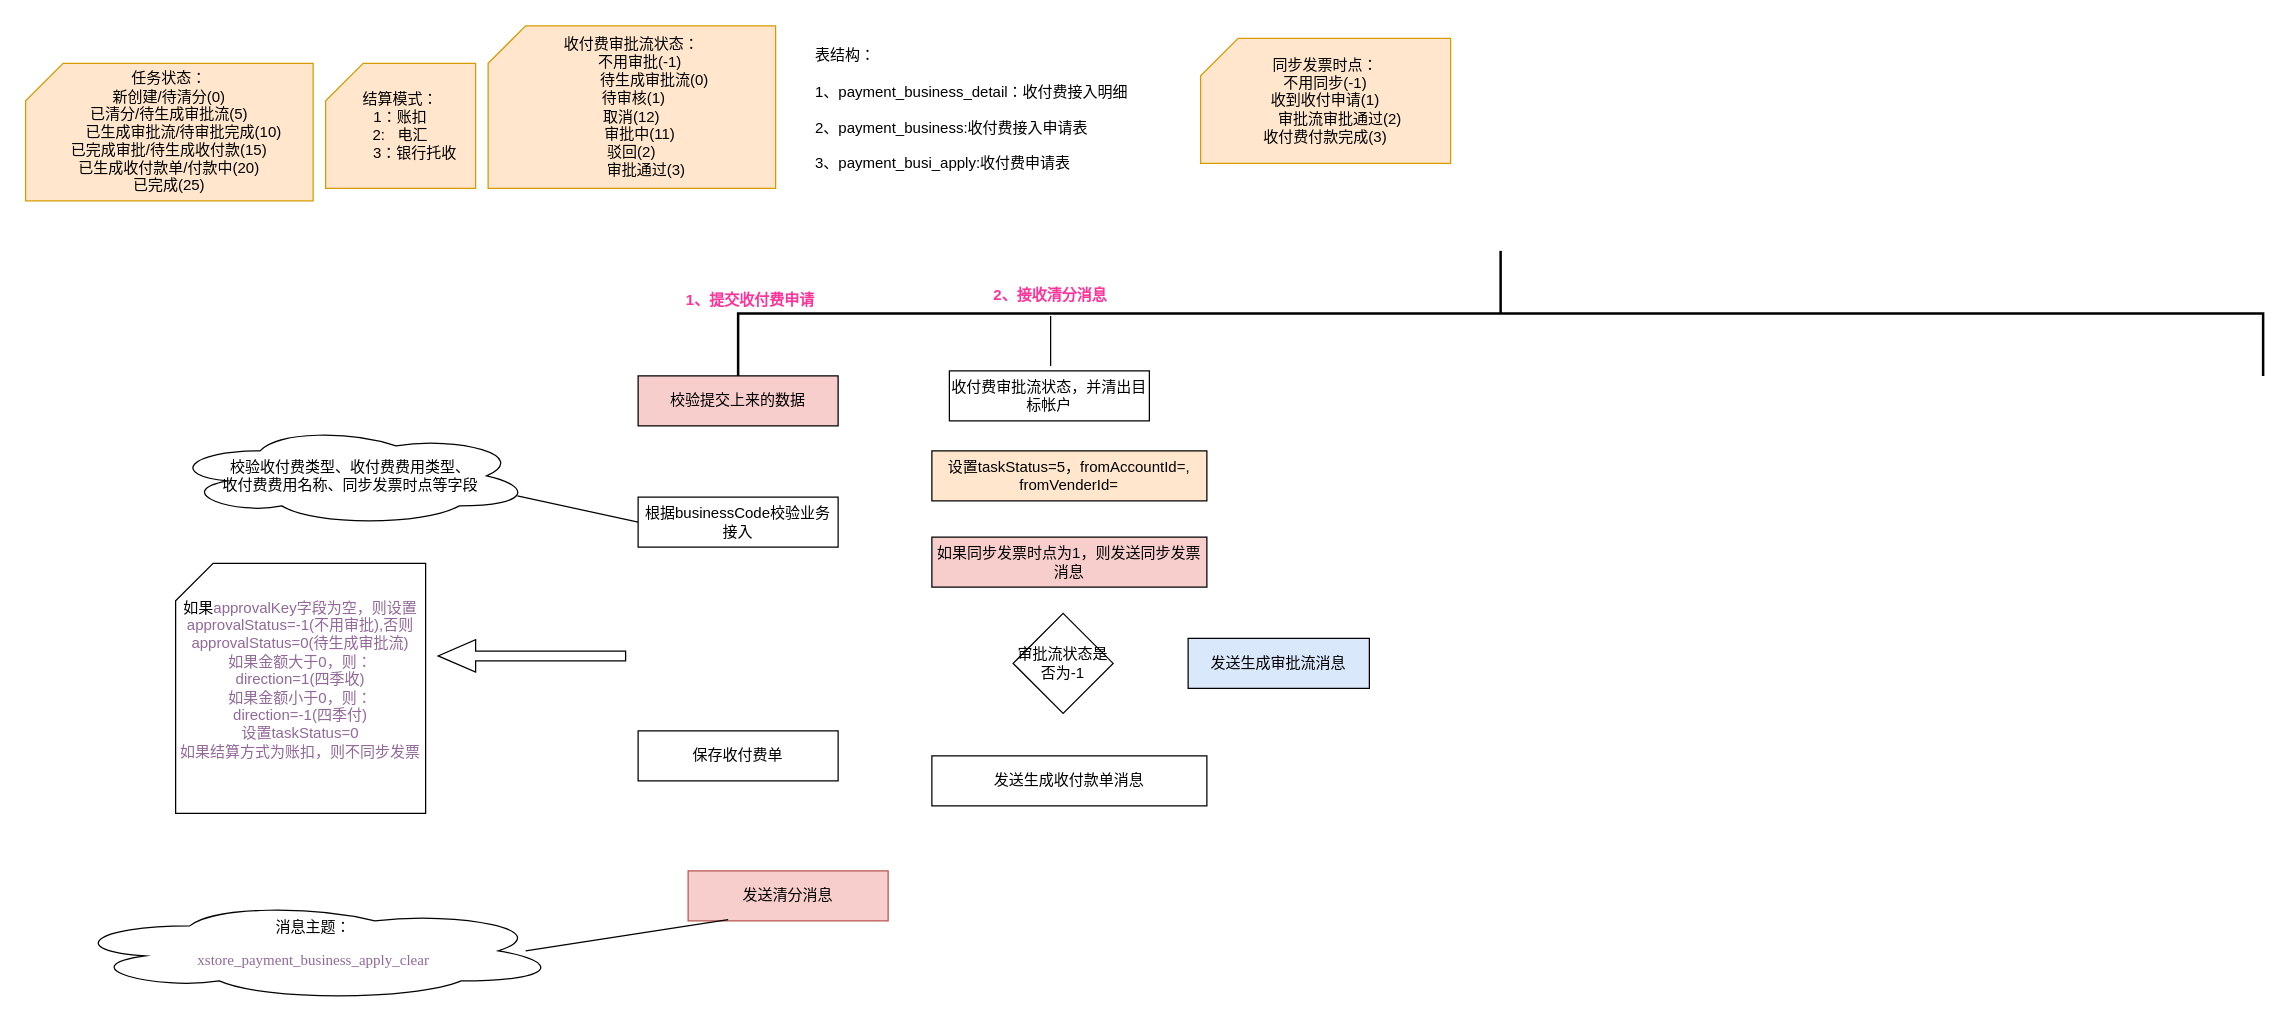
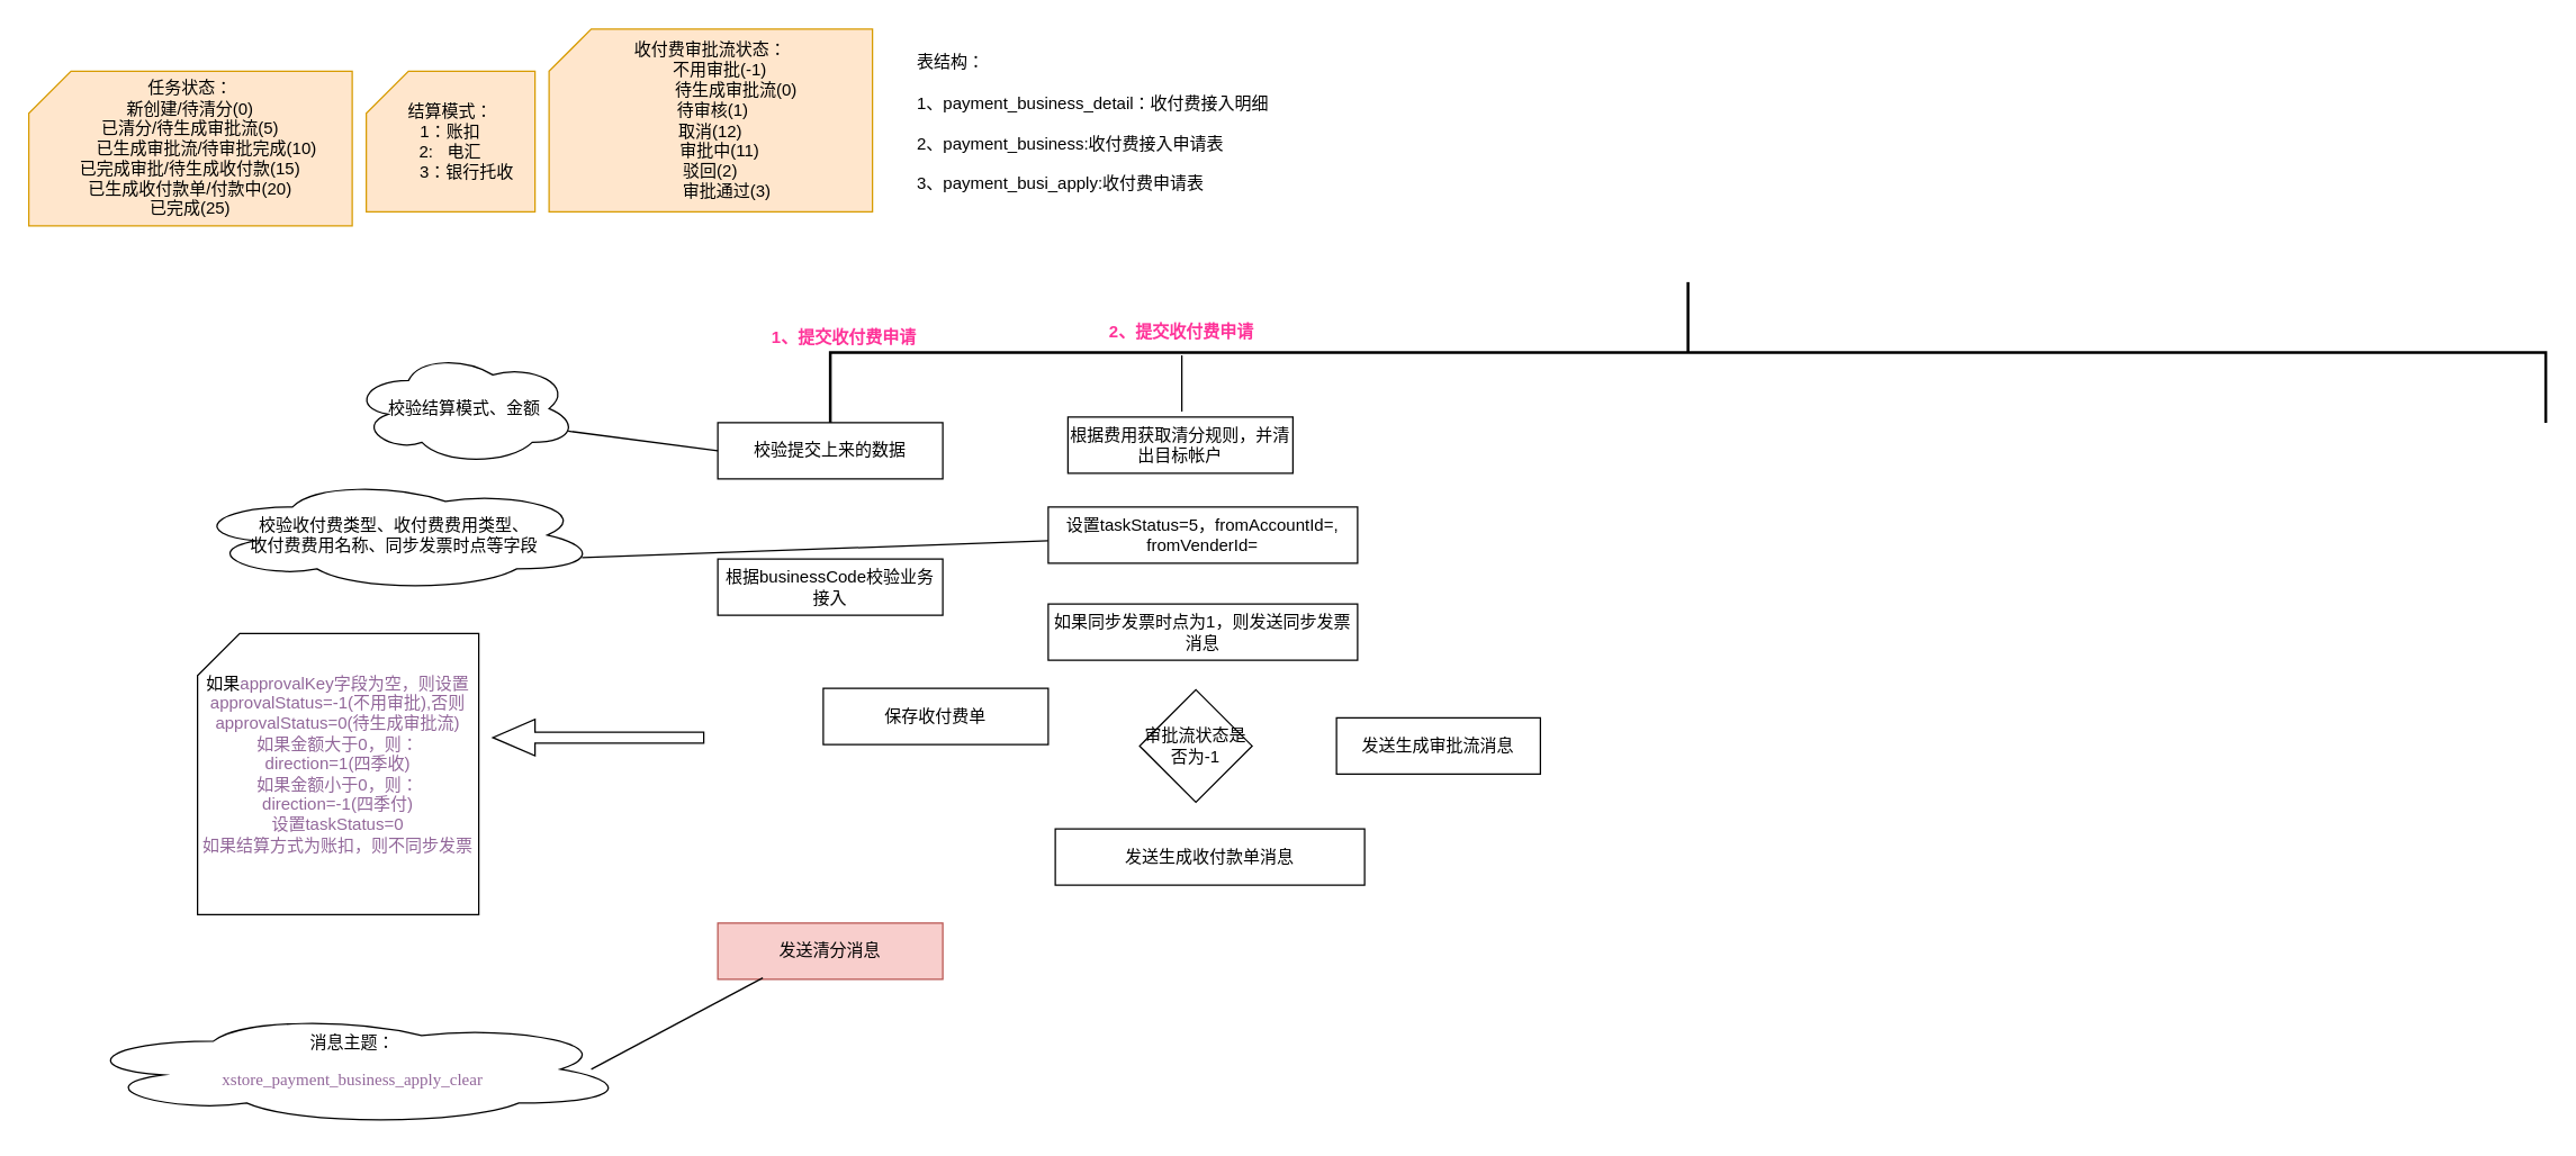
  <mxCell id="0" />
  <mxCell id="1" parent="0" />
  <mxCell id="2" value="" style="strokeWidth=2;html=1;shape=mxgraph.flowchart.annotation_2;align=left;pointerEvents=1;direction=south;" vertex="1" parent="1"><mxGeometry x="590" y="200" width="1220" height="100" as="geometry" /></mxCell>
- <mxCell id="3" value="校验提交上来的数据" style="rounded=0;whiteSpace=wrap;html=1;fillColor=#f8cecc;" vertex="1" parent="1"><mxGeometry x="510" y="300" width="160" height="40" as="geometry" /></mxCell>
+ <mxCell id="3" value="校验提交上来的数据" style="rounded=0;whiteSpace=wrap;html=1;" vertex="1" parent="1"><mxGeometry x="510" y="300" width="160" height="40" as="geometry" /></mxCell>
  <mxCell id="4" value="&lt;b&gt;&lt;font color=&quot;#FF3399&quot;&gt;1、提交收付费申请&lt;/font&gt;&lt;/b&gt;" style="text;html=1;strokeColor=none;fillColor=none;align=center;verticalAlign=middle;whiteSpace=wrap;rounded=0;direction=west;" vertex="1" parent="1"><mxGeometry x="540" y="230" width="120" height="20" as="geometry" /></mxCell>
  <mxCell id="5" value="结算模式：&lt;br&gt;1：账扣&lt;br&gt;2:&amp;nbsp;&amp;nbsp; 电汇&lt;br&gt;&amp;nbsp;&amp;nbsp;&amp;nbsp;&amp;nbsp;&amp;nbsp;&amp;nbsp; 3：银行托收" style="shape=card;whiteSpace=wrap;html=1;fillColor=#ffe6cc;strokeColor=#d79b00;" vertex="1" parent="1"><mxGeometry x="260" y="50" width="120" height="100" as="geometry" /></mxCell>
+ <mxCell id="6" value="校验结算模式、金额" style="ellipse;shape=cloud;whiteSpace=wrap;html=1;fillColor=none;" vertex="1" parent="1"><mxGeometry x="250" y="250" width="160" height="80" as="geometry" /></mxCell>
+ <mxCell id="7" value="" style="endArrow=none;html=1;exitX=0.96;exitY=0.7;exitDx=0;exitDy=0;exitPerimeter=0;entryX=0;entryY=0.5;entryDx=0;entryDy=0;" edge="1" parent="1" source="6" target="3"><mxGeometry width="50" height="50" relative="1" as="geometry"><mxPoint x="390" y="360" as="sourcePoint" /><mxPoint x="440" y="310" as="targetPoint" /></mxGeometry></mxCell>
  <mxCell id="8" value="根据businessCode校验业务接入" style="rounded=0;whiteSpace=wrap;html=1;" vertex="1" parent="1"><mxGeometry x="510" y="397" width="160" height="40" as="geometry" /></mxCell>
  <mxCell id="9" value="校验收付费类型、收付费费用类型、&lt;br&gt;收付费费用名称、同步发票时点等字段" style="ellipse;shape=cloud;whiteSpace=wrap;html=1;fillColor=none;" vertex="1" parent="1"><mxGeometry x="135" y="340" width="290" height="80" as="geometry" /></mxCell>
- <mxCell id="10" value="" style="endArrow=none;html=1;exitX=0.96;exitY=0.7;exitDx=0;exitDy=0;exitPerimeter=0;entryX=0;entryY=0.5;entryDx=0;entryDy=0;" edge="1" parent="1" source="9" target="8"><mxGeometry width="50" height="50" relative="1" as="geometry"><mxPoint x="380.1" y="420" as="sourcePoint" /><mxPoint x="486.5" y="434" as="targetPoint" /></mxGeometry></mxCell>
+ <mxCell id="10" value="" style="endArrow=none;html=1;exitX=0.96;exitY=0.7;exitDx=0;exitDy=0;exitPerimeter=0;" edge="1" parent="1" source="9" target="24"><mxGeometry width="50" height="50" relative="1" as="geometry"><mxPoint x="380.1" y="420" as="sourcePoint" /><mxPoint x="486.5" y="434" as="targetPoint" /></mxGeometry></mxCell>
  <mxCell id="11" value="收付费审批流状态：&lt;br&gt;&amp;nbsp;&amp;nbsp;&amp;nbsp; 不用审批(-1)&lt;br&gt;&amp;nbsp;&amp;nbsp;&amp;nbsp;&amp;nbsp;&amp;nbsp;&amp;nbsp;&amp;nbsp;&amp;nbsp;&amp;nbsp;&amp;nbsp; 待生成审批流(0)&lt;br&gt;&amp;nbsp;待审核(1)&lt;br&gt;取消(12)&lt;br&gt;&amp;nbsp;&amp;nbsp;&amp;nbsp; 审批中(11)&lt;br&gt;驳回(2)&lt;br&gt;&amp;nbsp;&amp;nbsp;&amp;nbsp;&amp;nbsp;&amp;nbsp;&amp;nbsp; 审批通过(3)" style="shape=card;whiteSpace=wrap;html=1;fillColor=#ffe6cc;strokeColor=#d79b00;" vertex="1" parent="1"><mxGeometry x="390" y="20" width="230" height="130" as="geometry" /></mxCell>
  <mxCell id="12" value="如果&lt;span style=&quot;color: #92679a&quot;&gt;approvalKey字段为空，则设置&lt;br&gt;approvalStatus=-1(不用审批),否则&lt;br&gt;&lt;/span&gt;&lt;span style=&quot;color: #92679a&quot;&gt;approvalStatus=0(待生成审批流)&lt;br&gt;如果金额大于0，则：&lt;br&gt;direction=1(四季收)&lt;br&gt;如果金额小于0，则：&lt;br&gt;direction=-1(四季付)&lt;br&gt;设置taskStatus=0&lt;br&gt;如果结算方式为账扣，则不同步发票&lt;br&gt;&lt;br&gt;&lt;/span&gt;&lt;span style=&quot;color: #92679a&quot;&gt;&lt;/span&gt;" style="shape=card;whiteSpace=wrap;html=1;fillColor=none;" vertex="1" parent="1"><mxGeometry x="140" y="450" width="200" height="200" as="geometry" /></mxCell>
  <mxCell id="13" value="" style="shape=singleArrow;direction=west;whiteSpace=wrap;html=1;fillColor=none;" vertex="1" parent="1"><mxGeometry x="350" y="511" width="150" height="26" as="geometry" /></mxCell>
  <mxCell id="14" value="表结构：&#10;&#10;1、payment_business_detail：收付费接入明细&#10;&#10;2、payment_business:收付费接入申请表&#10;&#10;3、payment_busi_apply:收付费申请表" style="text;html=1;" vertex="1" parent="1"><mxGeometry x="650" y="30" width="280" height="110" as="geometry" /></mxCell>
  <mxCell id="15" value="任务状态：&lt;br&gt;新创建/待清分(0)&lt;br&gt;已清分/待生成审批流(5)&lt;br&gt;&amp;nbsp;&amp;nbsp;&amp;nbsp;&amp;nbsp;&amp;nbsp;&amp;nbsp; 已生成审批流/待审批完成(10)&lt;br&gt;已完成审批/待生成收付款(15)&lt;br&gt;已生成收付款单/付款中(20)&lt;br&gt;已完成(25)" style="shape=card;whiteSpace=wrap;html=1;fillColor=#ffe6cc;strokeColor=#d79b00;" vertex="1" parent="1"><mxGeometry x="20" y="50" width="230" height="110" as="geometry" /></mxCell>
- <mxCell id="16" value="保存收付费单" style="rounded=0;whiteSpace=wrap;html=1;" vertex="1" parent="1"><mxGeometry x="510" y="584" width="160" height="40" as="geometry" /></mxCell>
- <mxCell id="17" value="发送清分消息" style="rounded=0;whiteSpace=wrap;html=1;fillColor=#f8cecc;strokeColor=#b85450;" vertex="1" parent="1"><mxGeometry x="550" y="696" width="160" height="40" as="geometry" /></mxCell>
+ <mxCell id="16" value="保存收付费单" style="rounded=0;whiteSpace=wrap;html=1;" vertex="1" parent="1"><mxGeometry x="585" y="489" width="160" height="40" as="geometry" /></mxCell>
+ <mxCell id="17" value="发送清分消息" style="rounded=0;whiteSpace=wrap;html=1;fillColor=#f8cecc;strokeColor=#b85450;" vertex="1" parent="1"><mxGeometry x="510" y="656" width="160" height="40" as="geometry" /></mxCell>
  <mxCell id="18" value="消息主题：&lt;br&gt;&lt;pre style=&quot;background-color: #ffffff ; color: #000000 ; font-family: &amp;#34;menlo&amp;#34; ; font-size: 9.0pt&quot;&gt;&lt;span style=&quot;color: #92679a&quot;&gt;xstore_payment_business_apply_clear&lt;/span&gt;&lt;/pre&gt;" style="ellipse;shape=cloud;whiteSpace=wrap;html=1;fillColor=none;" vertex="1" parent="1"><mxGeometry x="52.5" y="720" width="395" height="80" as="geometry" /></mxCell>
  <mxCell id="19" value="" style="endArrow=none;html=1;entryX=0.2;entryY=0.975;entryDx=0;entryDy=0;entryPerimeter=0;" edge="1" parent="1" target="17"><mxGeometry width="50" height="50" relative="1" as="geometry"><mxPoint x="420" y="760" as="sourcePoint" /><mxPoint x="470" y="710" as="targetPoint" /></mxGeometry></mxCell>
- <mxCell id="20" value="同步发票时点：&lt;br&gt;不用同步(-1)&lt;br&gt;收到收付申请(1)&lt;br&gt;&amp;nbsp;&amp;nbsp;&amp;nbsp;&amp;nbsp;&amp;nbsp;&amp;nbsp; 审批流审批通过(2)&lt;br&gt;收付费付款完成(3)" style="shape=card;whiteSpace=wrap;html=1;fillColor=#ffe6cc;strokeColor=#d79b00;" vertex="1" parent="1"><mxGeometry x="960" y="30" width="200" height="100" as="geometry" /></mxCell>
  <mxCell id="21" value="" style="endArrow=none;html=1;" edge="1" parent="1"><mxGeometry width="50" height="50" relative="1" as="geometry"><mxPoint x="840" y="292" as="sourcePoint" /><mxPoint x="840" y="252" as="targetPoint" /></mxGeometry></mxCell>
- <mxCell id="22" value="收付费审批流状态，并清出目标帐户" style="rounded=0;whiteSpace=wrap;html=1;" vertex="1" parent="1"><mxGeometry x="759" y="296" width="160" height="40" as="geometry" /></mxCell>
- <mxCell id="23" value="&lt;b&gt;&lt;font color=&quot;#FF3399&quot;&gt;2、接收清分消息&lt;/font&gt;&lt;/b&gt;" style="text;html=1;strokeColor=none;fillColor=none;align=center;verticalAlign=middle;whiteSpace=wrap;rounded=0;direction=west;" vertex="1" parent="1"><mxGeometry x="780" y="226" width="120" height="20" as="geometry" /></mxCell>
- <mxCell id="24" value="设置taskStatus=5，fromAccountId=,&lt;br&gt;fromVenderId=" style="rounded=0;whiteSpace=wrap;html=1;fillColor=#ffe6cc;" vertex="1" parent="1"><mxGeometry x="745" y="360" width="220" height="40" as="geometry" /></mxCell>
- <mxCell id="25" value="如果同步发票时点为1，则发送同步发票消息" style="rounded=0;whiteSpace=wrap;html=1;fillColor=#f8cecc;" vertex="1" parent="1"><mxGeometry x="745" y="429" width="220" height="40" as="geometry" /></mxCell>
- <mxCell id="26" value="发送生成收付款单消息" style="rounded=0;whiteSpace=wrap;html=1;" vertex="1" parent="1"><mxGeometry x="745" y="604" width="220" height="40" as="geometry" /></mxCell>
- <mxCell id="27" value="发送生成审批流消息" style="rounded=0;whiteSpace=wrap;html=1;fillColor=#dae8fc;" vertex="1" parent="1"><mxGeometry x="950" y="510" width="145" height="40" as="geometry" /></mxCell>
+ <mxCell id="22" value="根据费用获取清分规则，并清出目标帐户" style="rounded=0;whiteSpace=wrap;html=1;" vertex="1" parent="1"><mxGeometry x="759" y="296" width="160" height="40" as="geometry" /></mxCell>
+ <mxCell id="23" value="&lt;b&gt;&lt;font color=&quot;#FF3399&quot;&gt;2、提交收付费申请&lt;/font&gt;&lt;/b&gt;" style="text;html=1;strokeColor=none;fillColor=none;align=center;verticalAlign=middle;whiteSpace=wrap;rounded=0;direction=west;" vertex="1" parent="1"><mxGeometry x="780" y="226" width="120" height="20" as="geometry" /></mxCell>
+ <mxCell id="24" value="设置taskStatus=5，fromAccountId=,&lt;br&gt;fromVenderId=" style="rounded=0;whiteSpace=wrap;html=1;" vertex="1" parent="1"><mxGeometry x="745" y="360" width="220" height="40" as="geometry" /></mxCell>
+ <mxCell id="25" value="如果同步发票时点为1，则发送同步发票消息" style="rounded=0;whiteSpace=wrap;html=1;" vertex="1" parent="1"><mxGeometry x="745" y="429" width="220" height="40" as="geometry" /></mxCell>
+ <mxCell id="26" value="发送生成收付款单消息" style="rounded=0;whiteSpace=wrap;html=1;" vertex="1" parent="1"><mxGeometry x="750" y="589" width="220" height="40" as="geometry" /></mxCell>
+ <mxCell id="27" value="发送生成审批流消息" style="rounded=0;whiteSpace=wrap;html=1;" vertex="1" parent="1"><mxGeometry x="950" y="510" width="145" height="40" as="geometry" /></mxCell>
  <mxCell id="28" value="审批流状态是否为-1" style="rhombus;whiteSpace=wrap;html=1;fillColor=none;" vertex="1" parent="1"><mxGeometry x="810" y="490" width="80" height="80" as="geometry" /></mxCell>
